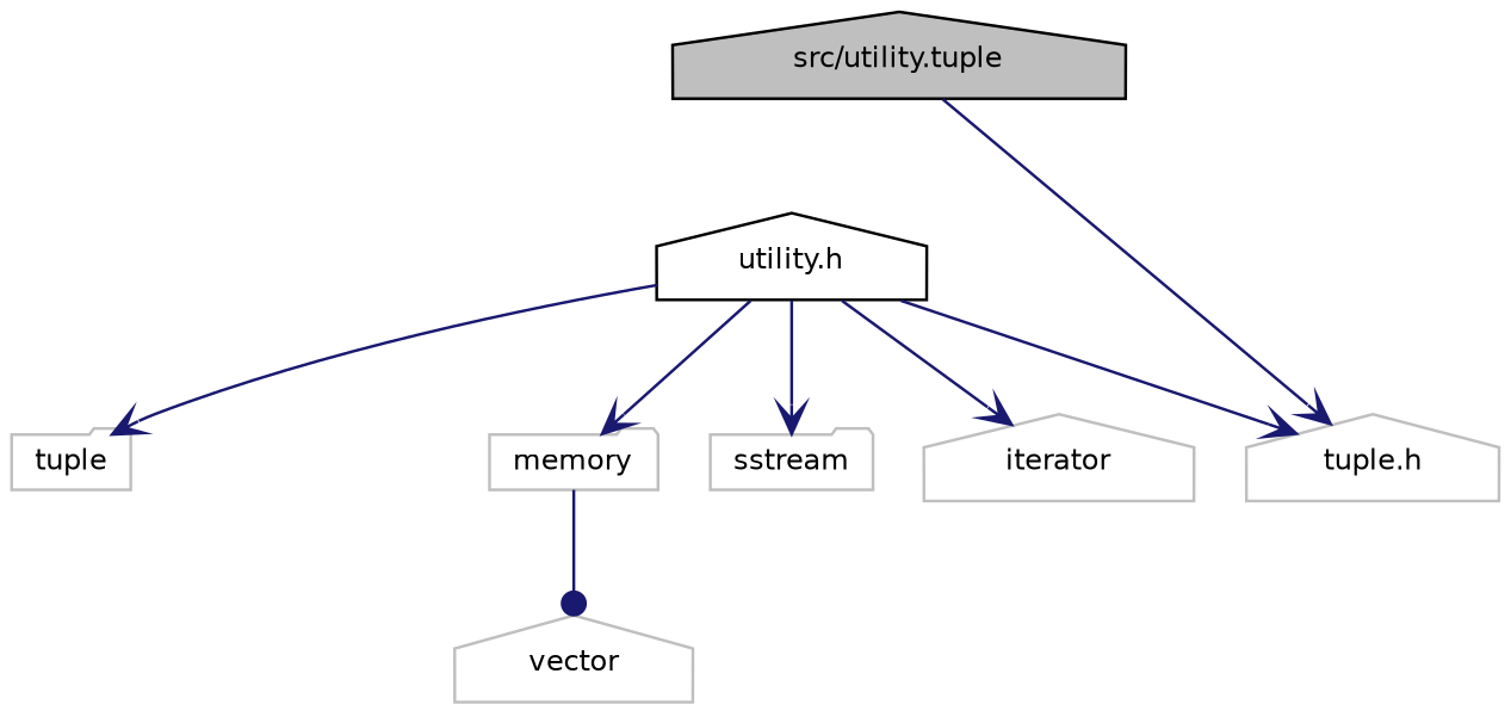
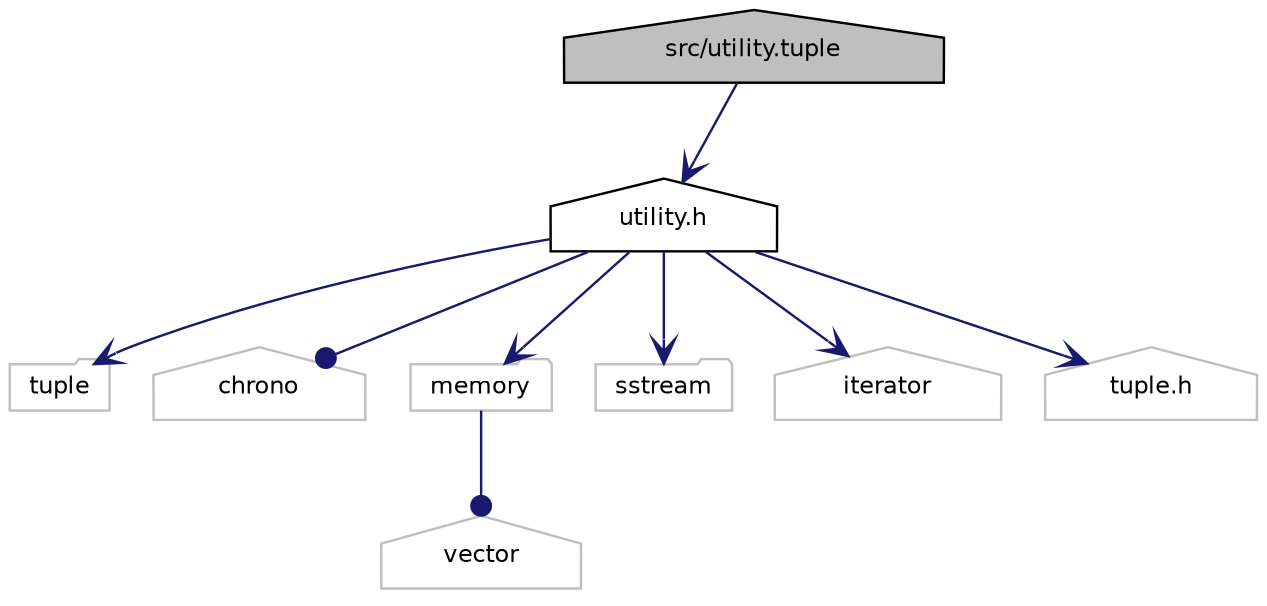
  digraph {
    node [color=grey75 fillcolor=white fontname=Helvetica fontsize=10 shape=house style=filled]
    edge [arrowhead=vee color=midnightblue fontname=Helvetica fontsize=10 labelfontname=Helvetica labelfontsize=10 style=solid]
    n1 [color=black fillcolor=grey75 fontcolor=black height=0.2 label="src/utility.tuple" width=0.4]
    n2 [color=black height=0.2 label="utility.h" width=0.4]
    n3 [height=0.2 label=tuple shape=folder width=0.4]
+   n4 [height=0.2 label=chrono width=0.4]
    n5 [height=0.2 label=memory shape=folder width=0.4]
    n6 [height=0.2 label="tuple.h" width=0.4]
    n7 [height=0.2 label=sstream shape=folder width=0.4]
    n8 [height=0.2 label=iterator width=0.4]
    n9 [height=0.2 label=vector width=0.4]
-   n1 -> n6
+   n1 -> n2
    n2 -> n3
+   n2 -> n4 [arrowhead=dot]
    n2 -> n5
    n2 -> n6
    n2 -> n7
    n2 -> n8
    n5 -> n9 [arrowhead=dot]
  }
